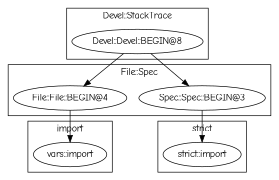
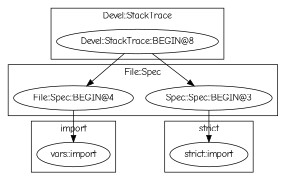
  digraph {
    fontname="Comic Neue"
    node [fontname="Comic Neue"]
    edge [fontname="Comic Neue"]
    "vars::import"
-   "Devel::StackTrace::BEGIN@8" [label="Devel::Devel::BEGIN@8"]
+   "Devel::StackTrace::BEGIN@8"
    "strict::import"
-   "File::Spec::BEGIN@4" [label="File::File::BEGIN@4"]
+   "File::Spec::BEGIN@4"
    n5 [label="Spec::Spec::BEGIN@3"]
    subgraph cluster_1 {
      label=import
      "vars::import"
    }
    subgraph cluster_2 {
      label="Devel::StackTrace"
      "Devel::StackTrace::BEGIN@8"
    }
    subgraph cluster_3 {
      label="strict"
      "strict::import"
    }
    subgraph cluster_4 {
      label="File::Spec"
      "File::Spec::BEGIN@4"
      n5
    }
    "Devel::StackTrace::BEGIN@8" -> "File::Spec::BEGIN@4"
    "Devel::StackTrace::BEGIN@8" -> n5
    "File::Spec::BEGIN@4" -> "vars::import"
    n5 -> "strict::import"
  }
